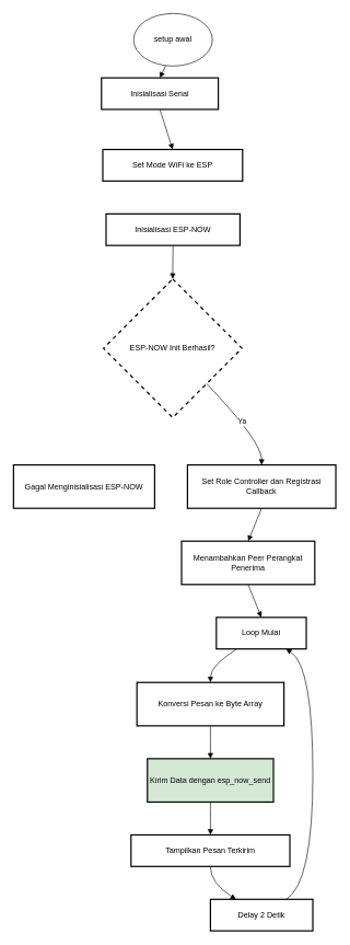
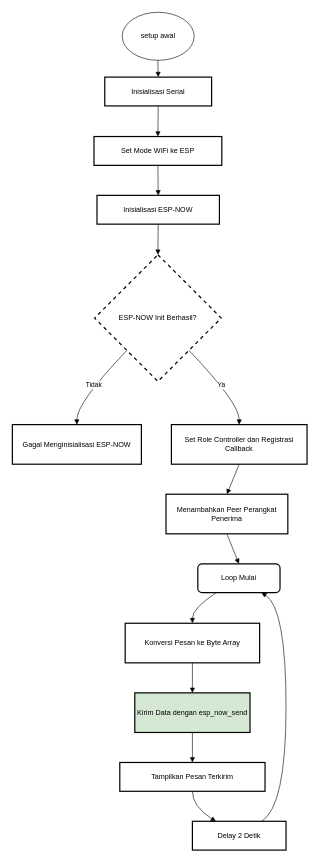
  <mxCell id="0" />
  <mxCell id="1" parent="0" />
- <mxCell id="2" value="Inisialisasi Serial" style="whiteSpace=wrap;strokeWidth=2;" vertex="1" parent="1"><mxGeometry x="154" y="118" width="178" height="48" as="geometry" /></mxCell>
+ <mxCell id="2" value="Inisialisasi Serial" style="whiteSpace=wrap;strokeWidth=2;" vertex="1" parent="1"><mxGeometry x="174" y="128" width="178" height="48" as="geometry" /></mxCell>
  <mxCell id="3" value="Set Mode WiFi ke ESP" style="whiteSpace=wrap;strokeWidth=2;" vertex="1" parent="1"><mxGeometry x="156" y="227" width="213" height="48" as="geometry" /></mxCell>
  <mxCell id="4" value="Inisialisasi ESP-NOW" style="whiteSpace=wrap;strokeWidth=2;" vertex="1" parent="1"><mxGeometry x="161" y="325" width="204" height="48" as="geometry" /></mxCell>
  <mxCell id="5" value="ESP-NOW Init Berhasil?" style="rhombus;strokeWidth=2;whiteSpace=wrap;dashed=1;" vertex="1" parent="1"><mxGeometry x="157" y="424" width="211" height="211" as="geometry" /></mxCell>
  <mxCell id="6" value="Gagal Menginisialisasi ESP-NOW" style="whiteSpace=wrap;strokeWidth=2;" vertex="1" parent="1"><mxGeometry x="20" y="707" width="215" height="66" as="geometry" /></mxCell>
  <mxCell id="7" value="Set Role Controller dan Registrasi Callback" style="whiteSpace=wrap;strokeWidth=2;" vertex="1" parent="1"><mxGeometry x="285" y="707" width="226" height="66" as="geometry" /></mxCell>
  <mxCell id="8" value="Menambahkan Peer Perangkat Penerima" style="whiteSpace=wrap;strokeWidth=2;" vertex="1" parent="1"><mxGeometry x="276" y="823" width="203" height="66" as="geometry" /></mxCell>
- <mxCell id="9" value="Loop Mulai" style="whiteSpace=wrap;strokeWidth=2;" vertex="1" parent="1"><mxGeometry x="329" y="939" width="137" height="48" as="geometry" /></mxCell>
+ <mxCell id="9" value="Loop Mulai" style="whiteSpace=wrap;strokeWidth=2;rounded=1;" vertex="1" parent="1"><mxGeometry x="329" y="939" width="137" height="48" as="geometry" /></mxCell>
  <mxCell id="10" value="Konversi Pesan ke Byte Array" style="whiteSpace=wrap;strokeWidth=2;" vertex="1" parent="1"><mxGeometry x="208" y="1038" width="224" height="66" as="geometry" /></mxCell>
  <mxCell id="11" value="Kirim Data dengan esp_now_send" style="whiteSpace=wrap;strokeWidth=2;fillColor=#d5e8d4;" vertex="1" parent="1"><mxGeometry x="224" y="1154" width="192" height="66" as="geometry" /></mxCell>
  <mxCell id="12" value="Tampilkan Pesan Terkirim" style="whiteSpace=wrap;strokeWidth=2;" vertex="1" parent="1"><mxGeometry x="199" y="1270" width="242" height="48" as="geometry" /></mxCell>
  <mxCell id="13" value="Delay 2 Detik" style="whiteSpace=wrap;strokeWidth=2;" vertex="1" parent="1"><mxGeometry x="320" y="1368" width="156" height="48" as="geometry" /></mxCell>
  <mxCell id="14" value="" style="curved=1;startArrow=none;endArrow=block;exitX=0.5;exitY=1.01;entryX=0.5;entryY=0.01;rounded=0;" edge="1" parent="1" target="2"><mxGeometry relative="1" as="geometry"><Array as="points" /><mxPoint x="262" y="78" as="sourcePoint" /></mxGeometry></mxCell>
  <mxCell id="15" value="" style="curved=1;startArrow=none;endArrow=block;exitX=0.5;exitY=1.02;entryX=0.5;entryY=0;rounded=0;" edge="1" parent="1" source="2" target="3"><mxGeometry relative="1" as="geometry"><Array as="points" /></mxGeometry></mxCell>
+ <mxCell id="16" value="" style="curved=1;startArrow=none;endArrow=block;exitX=0.5;exitY=1;entryX=0.5;entryY=0;rounded=0;" edge="1" parent="1" source="3" target="4"><mxGeometry relative="1" as="geometry"><Array as="points" /></mxGeometry></mxCell>
  <mxCell id="17" value="" style="curved=1;startArrow=none;endArrow=block;exitX=0.5;exitY=1.01;entryX=0.5;entryY=0;rounded=0;" edge="1" parent="1" source="4" target="5"><mxGeometry relative="1" as="geometry"><Array as="points" /></mxGeometry></mxCell>
+ <mxCell id="18" value="Tidak" style="curved=1;startArrow=none;endArrow=block;exitX=0.02;exitY=1;entryX=0.5;entryY=0;rounded=0;" edge="1" parent="1" source="5" target="6"><mxGeometry relative="1" as="geometry"><Array as="points"><mxPoint x="127" y="671" /></Array></mxGeometry></mxCell>
  <mxCell id="19" value="Ya" style="curved=1;startArrow=none;endArrow=block;exitX=0.98;exitY=1;entryX=0.5;entryY=0;rounded=0;" edge="1" parent="1" source="5" target="7"><mxGeometry relative="1" as="geometry"><Array as="points"><mxPoint x="398" y="671" /></Array></mxGeometry></mxCell>
  <mxCell id="20" value="" style="curved=1;startArrow=none;endArrow=block;exitX=0.5;exitY=1;entryX=0.5;entryY=0;rounded=0;" edge="1" parent="1" source="7" target="8"><mxGeometry relative="1" as="geometry"><Array as="points" /></mxGeometry></mxCell>
  <mxCell id="21" value="" style="curved=1;startArrow=none;endArrow=block;exitX=0.5;exitY=1;entryX=0.5;entryY=0;rounded=0;" edge="1" parent="1" source="8" target="9"><mxGeometry relative="1" as="geometry"><Array as="points" /></mxGeometry></mxCell>
  <mxCell id="22" value="" style="curved=1;startArrow=none;endArrow=block;exitX=0.22;exitY=1.01;entryX=0.5;entryY=-0.01;rounded=0;" edge="1" parent="1" source="9" target="10"><mxGeometry relative="1" as="geometry"><Array as="points"><mxPoint x="320" y="1013" /></Array></mxGeometry></mxCell>
  <mxCell id="23" value="" style="curved=1;startArrow=none;endArrow=block;exitX=0.5;exitY=0.99;entryX=0.5;entryY=-0.01;rounded=0;" edge="1" parent="1" source="10" target="11"><mxGeometry relative="1" as="geometry"><Array as="points" /></mxGeometry></mxCell>
  <mxCell id="24" value="" style="curved=1;startArrow=none;endArrow=block;exitX=0.5;exitY=0.99;entryX=0.5;entryY=-0.01;rounded=0;" edge="1" parent="1" source="11" target="12"><mxGeometry relative="1" as="geometry"><Array as="points" /></mxGeometry></mxCell>
  <mxCell id="25" value="" style="curved=1;startArrow=none;endArrow=block;exitX=0.5;exitY=1;entryX=0.25;entryY=0;rounded=0;" edge="1" parent="1" source="12" target="13"><mxGeometry relative="1" as="geometry"><Array as="points"><mxPoint x="320" y="1343" /></Array></mxGeometry></mxCell>
  <mxCell id="26" value="" style="curved=1;startArrow=none;endArrow=block;exitX=0.74;exitY=0;entryX=0.78;entryY=1.01;rounded=0;" edge="1" parent="1" source="13" target="9"><mxGeometry relative="1" as="geometry"><Array as="points"><mxPoint x="476" y="1343" /><mxPoint x="476" y="1013" /></Array></mxGeometry></mxCell>
  <mxCell id="27" value="setup awal" style="ellipse;whiteSpace=wrap;html=1;" vertex="1" parent="1"><mxGeometry x="203" y="20" width="120" height="80" as="geometry" /></mxCell>
